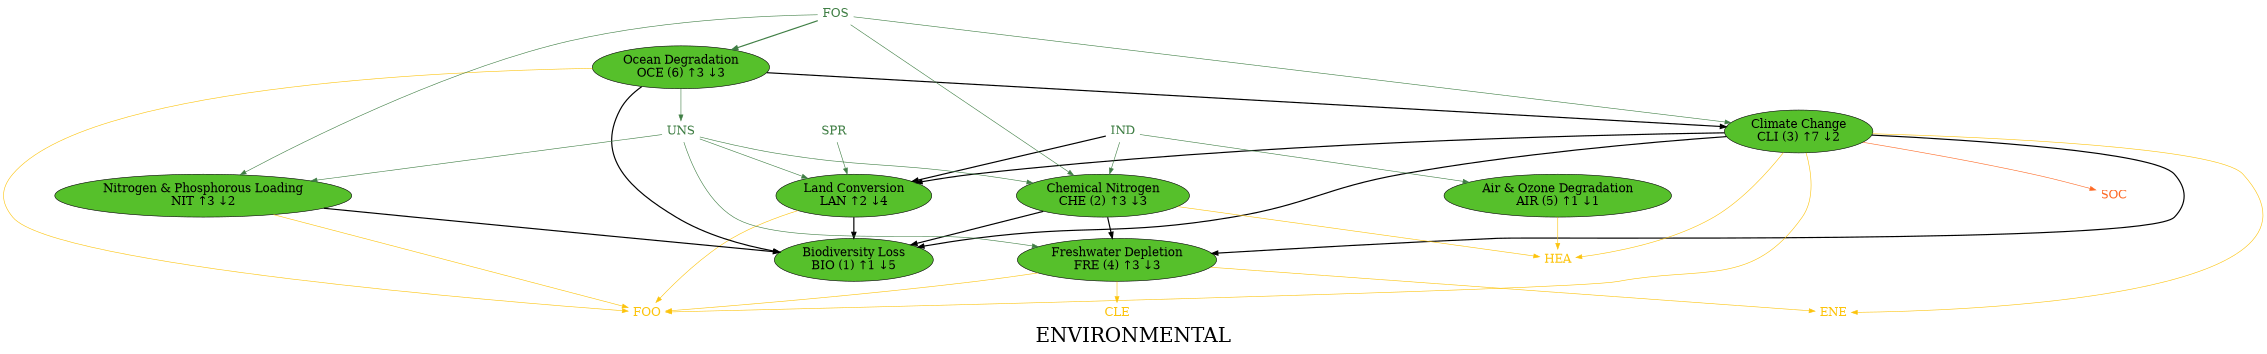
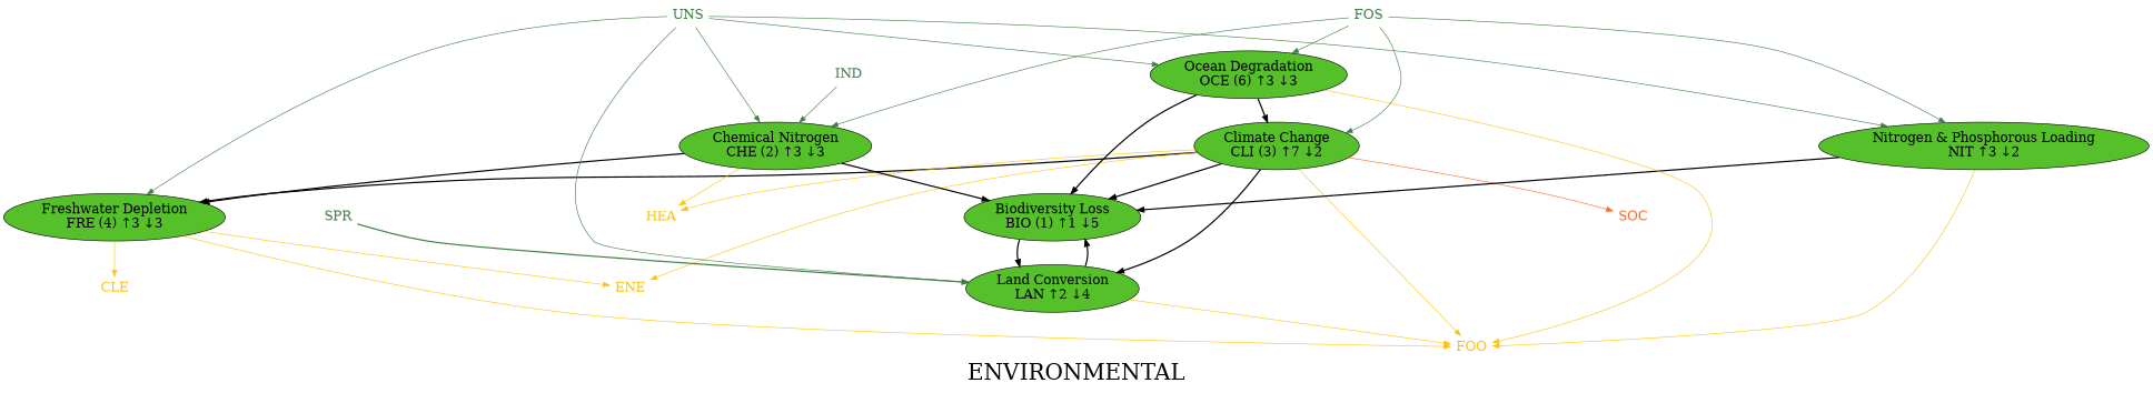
  digraph {
    fontsize=34
    label=ENVIRONMENTAL
    mindist=2.0
    nodesep=2.0
    node [fontsize=20 shape=plaintext]
    edge [color="#3f7e44"]
    n1 [fillcolor="#56c02b" label="Climate Change\nCLI (3) &uarr;7 &darr;2" shape=oval style=filled]
    n2 [fillcolor="#56c02b" label="Biodiversity Loss\nBIO (1) &uarr;1 &darr;5" shape=oval style=filled]
    n3 [fillcolor="#56c02b" label="Freshwater Depletion\nFRE (4) &uarr;3 &darr;3" shape=oval style=filled]
    n4 [fillcolor="#56c02b" label="Land Conversion\nLAN &uarr;2 &darr;4" shape=oval style=filled]
    n5 [fontcolor="#fcc30b" label=HEA]
    n6 [fontcolor="#fcc30b" label=FOO]
    n7 [fontcolor="#fd6925" label=SOC]
    n8 [fontcolor="#fcc30b" label=ENE]
    n9 [fontcolor="#fcc30b" label=CLE]
-   n10 [fillcolor="#56c02b" label="Air & Ozone Degradation\nAIR (5) &uarr;1 &darr;1" shape=oval style=filled]
    n11 [fillcolor="#56c02b" label="Chemical Nitrogen\nCHE (2) &uarr;3 &darr;3" shape=oval style=filled]
    n12 [fillcolor="#56c02b" label="Nitrogen & Phosphorous Loading\nNIT &uarr;3 &darr;2" shape=oval style=filled]
    n13 [fillcolor="#56c02b" label="Ocean Degradation\nOCE (6) &uarr;3 &darr;3" shape=oval style=filled]
    n14 [fontcolor="#3f7e44" label=IND]
    n15 [fontcolor="#3f7e44" label=SPR]
    n16 [fontcolor="#3f7e44" label=UNS]
    n17 [fontcolor="#3f7e44" label=FOS]
    n1 -> n2 [color=black style=bold]
    n1 -> n3 [color=black style=bold]
    n1 -> n4 [color=black style=bold]
    n1 -> n5 [color="#fcc30b" style=solid]
    n1 -> n6 [color="#fcc30b" style=solid]
    n1 -> n7 [color="#fd6925" style=solid]
    n1 -> n8 [color="#fcc30b" style=solid]
-   n14 -> n4 [color=black style=bold]
+   n2 -> n4 [color=black style=bold]
    n3 -> n6 [color="#fcc30b" style=solid]
    n3 -> n8 [color="#fcc30b" style=solid]
    n3 -> n9 [color="#fcc30b" style=solid]
    n4 -> n2 [color=black style=bold]
    n4 -> n6 [color="#fcc30b" style=solid]
-   n10 -> n5 [color="#fcc30b" style=solid]
    n11 -> n2 [color=black style=bold]
    n11 -> n3 [color=black style=bold]
    n11 -> n5 [color="#fcc30b" style=solid]
    n12 -> n2 [color=black style=bold]
    n12 -> n6 [color="#fcc30b" style=solid]
    n13 -> n1 [color=black style=bold]
    n13 -> n2 [color=black style=bold]
    n13 -> n6 [color="#fcc30b" style=solid]
-   n14 -> n10
    n14 -> n11
-   n15 -> n4
+   n15 -> n4 [style=bold]
    n16 -> n3
    n16 -> n4
    n16 -> n11
    n16 -> n12
-   n13 -> n16
+   n16 -> n13
    n17 -> n1
    n17 -> n11
    n17 -> n12
-   n17 -> n13 [style=bold]
+   n17 -> n13
  }
